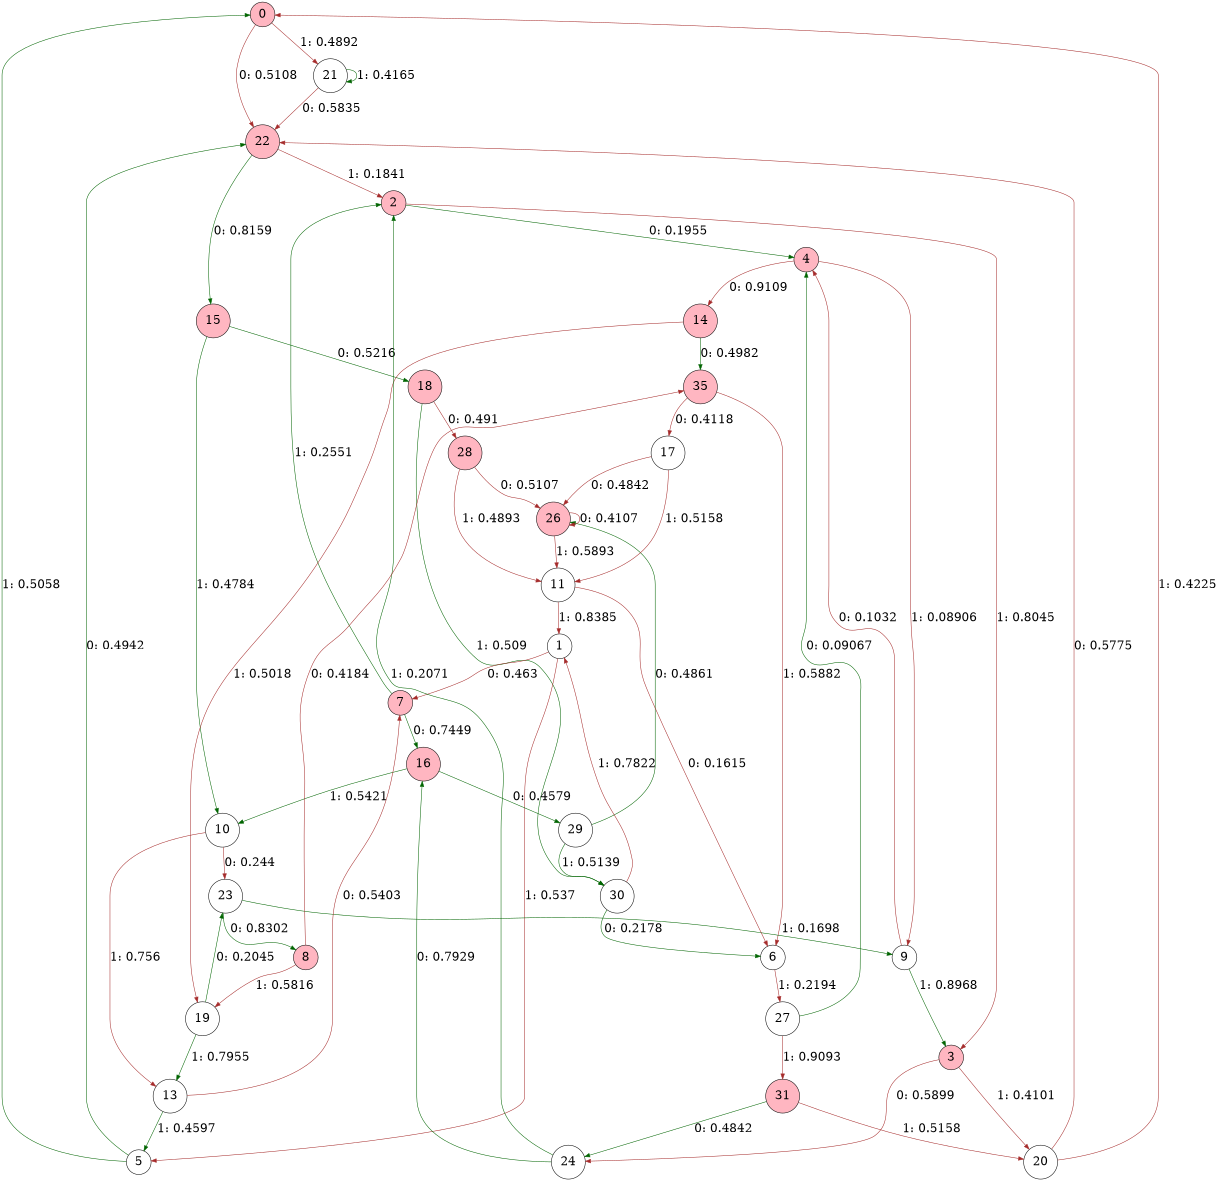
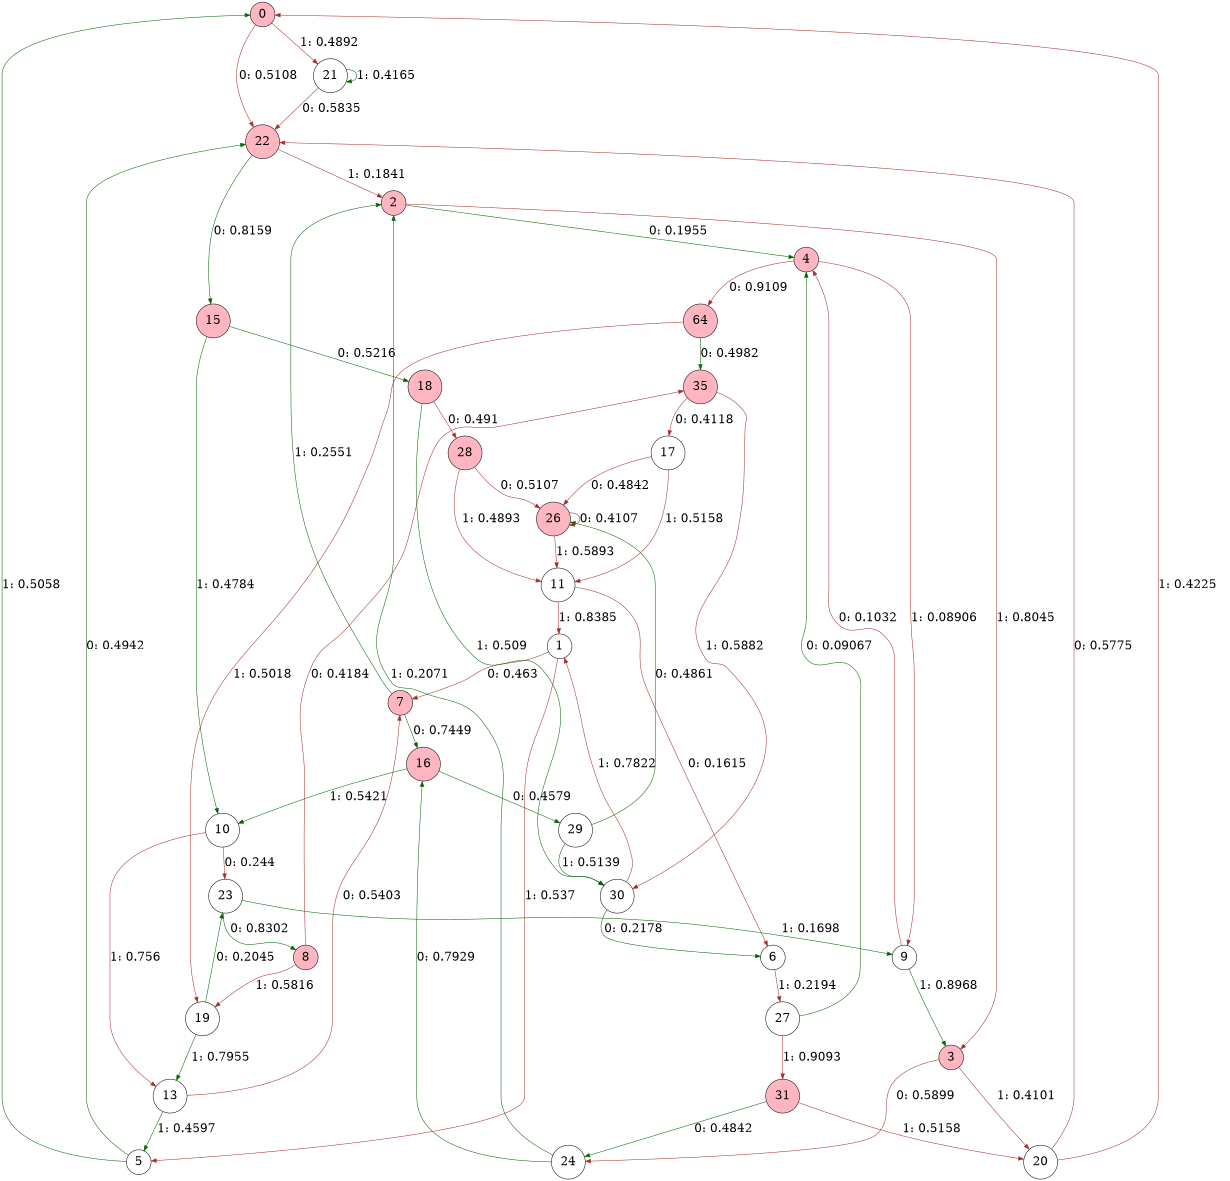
  digraph {
    node [fillcolor=white fontsize=24 shape=circle style=filled]
    edge [color=brown fontsize=24]
    0 [fillcolor=lightpink]
    22 [fillcolor=lightpink]
    21
    2 [fillcolor=lightpink]
    15 [fillcolor=lightpink]
    4 [fillcolor=lightpink]
    3 [fillcolor=lightpink]
    10
    18 [fillcolor=lightpink]
    1
    7 [fillcolor=lightpink]
    5
    16 [fillcolor=lightpink]
    29
-   14 [fillcolor=lightpink]
+   14 [fillcolor=lightpink label=64]
    9
    24
    20
    n19 [fillcolor=lightpink label=35]
    19
    17
    30
    23
    13
    6
    27
    31 [fillcolor=lightpink]
    26 [fillcolor=lightpink]
    8 [fillcolor=lightpink]
    11
    28 [fillcolor=lightpink]
    0 -> 22 [label="0: 0.5108   "]
    0 -> 21 [label="1: 0.4892   "]
    22 -> 2 [label="1: 0.1841   "]
    22 -> 15 [color=darkgreen label="0: 0.8159   "]
    21 -> 22 [label="0: 0.5835   "]
    21 -> 21 [color=darkgreen label="1: 0.4165   "]
    2 -> 4 [color=darkgreen label="0: 0.1955   "]
    2 -> 3 [label="1: 0.8045   "]
    15 -> 10 [color=darkgreen label="1: 0.4784   "]
    15 -> 18 [color=darkgreen label="0: 0.5216   "]
    4 -> 14 [label="0: 0.9109   "]
    4 -> 9 [label="1: 0.08906  "]
    3 -> 24 [label="0: 0.5899   "]
    3 -> 20 [label="1: 0.4101   "]
    10 -> 23 [label="0: 0.244    "]
    10 -> 13 [label="1: 0.756    "]
    18 -> 30 [color=darkgreen label="1: 0.509    "]
    18 -> 28 [label="0: 0.491    "]
    1 -> 7 [label="0: 0.463    "]
    1 -> 5 [label="1: 0.537    "]
    7 -> 2 [color=darkgreen label="1: 0.2551   "]
    7 -> 16 [color=darkgreen label="0: 0.7449   "]
    5 -> 0 [color=darkgreen label="1: 0.5058   "]
    5 -> 22 [color=darkgreen label="0: 0.4942   "]
    16 -> 10 [color=darkgreen label="1: 0.5421   "]
    16 -> 29 [color=darkgreen label="0: 0.4579   "]
    29 -> 30 [color=darkgreen label="1: 0.5139   "]
    29 -> 26 [color=darkgreen label="0: 0.4861   "]
    14 -> n19 [color=darkgreen label="0: 0.4982   "]
    14 -> 19 [label="1: 0.5018   "]
    9 -> 4 [label="0: 0.1032   "]
    9 -> 3 [color=darkgreen label="1: 0.8968   "]
    24 -> 2 [color=darkgreen label="1: 0.2071   "]
    24 -> 16 [color=darkgreen label="0: 0.7929   "]
    20 -> 0 [label="1: 0.4225   "]
    20 -> 22 [label="0: 0.5775   "]
    n19 -> 17 [label="0: 0.4118   "]
-   n19 -> 6 [label="1: 0.5882   "]
+   n19 -> 30 [label="1: 0.5882   "]
    19 -> 23 [color=darkgreen label="0: 0.2045   "]
    19 -> 13 [color=darkgreen label="1: 0.7955   "]
    17 -> 26 [label="0: 0.4842   "]
    17 -> 11 [label="1: 0.5158   "]
    30 -> 1 [label="1: 0.7822   "]
    30 -> 6 [color=darkgreen label="0: 0.2178   "]
    23 -> 9 [color=darkgreen label="1: 0.1698   "]
    23 -> 8 [color=darkgreen label="0: 0.8302   "]
    13 -> 7 [label="0: 0.5403   "]
    13 -> 5 [color=darkgreen label="1: 0.4597   "]
    6 -> 27 [label="1: 0.2194   "]
    27 -> 4 [color=darkgreen label="0: 0.09067  "]
    27 -> 31 [label="1: 0.9093   "]
    31 -> 24 [color=darkgreen label="0: 0.4842   "]
    31 -> 20 [label="1: 0.5158   "]
    26 -> 26 [label="0: 0.4107   "]
    26 -> 11 [label="1: 0.5893   "]
    8 -> n19 [label="0: 0.4184   "]
    8 -> 19 [label="1: 0.5816   "]
    11 -> 1 [label="1: 0.8385   "]
    11 -> 6 [label="0: 0.1615   "]
    28 -> 26 [label="0: 0.5107   "]
    28 -> 11 [label="1: 0.4893   "]
  }
